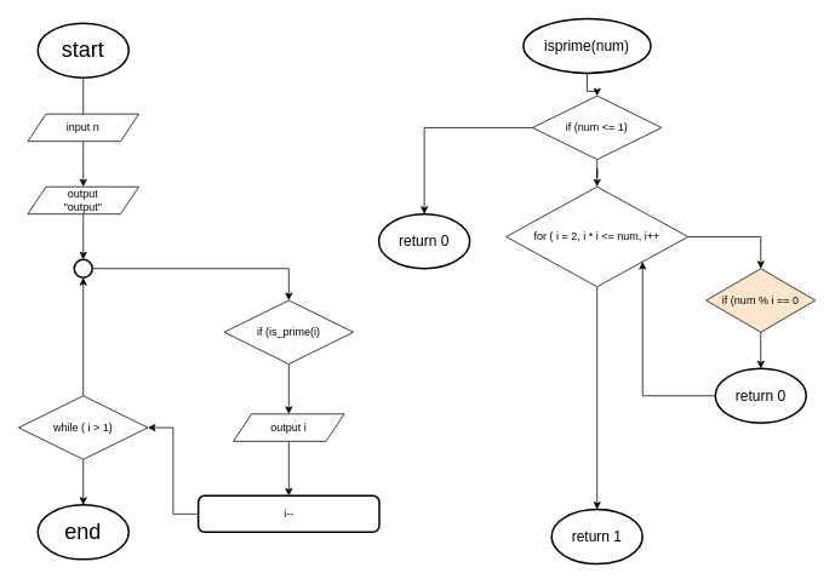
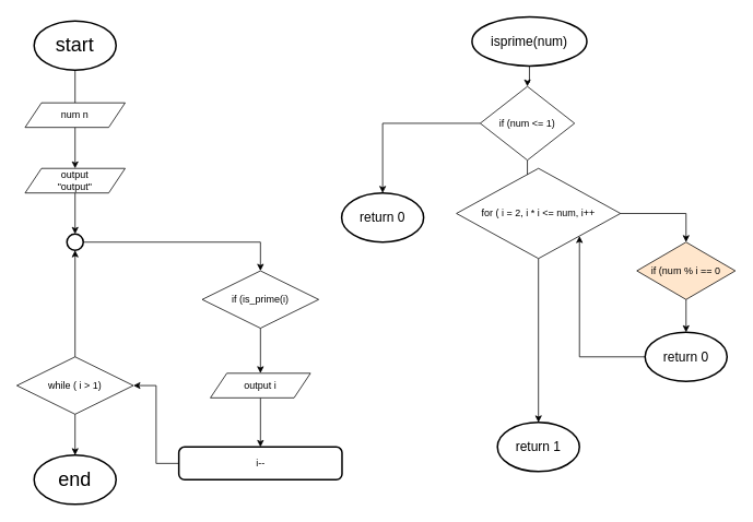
  <mxCell id="0" />
  <mxCell id="1" parent="0" />
  <mxCell id="2" style="edgeStyle=orthogonalEdgeStyle;rounded=0;orthogonalLoop=1;jettySize=auto;html=1;entryX=0.5;entryY=0;entryDx=0;entryDy=0;endArrow=none;" edge="1" parent="1" source="3" target="5"><mxGeometry relative="1" as="geometry" /></mxCell>
  <mxCell id="3" value="&lt;font style=&quot;font-size: 24px;&quot;&gt;start&lt;/font&gt;" style="strokeWidth=2;html=1;shape=mxgraph.flowchart.start_1;whiteSpace=wrap;" vertex="1" parent="1"><mxGeometry x="41" y="25" width="100" height="60" as="geometry" /></mxCell>
  <mxCell id="4" style="edgeStyle=orthogonalEdgeStyle;rounded=0;orthogonalLoop=1;jettySize=auto;html=1;entryX=0.5;entryY=0;entryDx=0;entryDy=0;" edge="1" parent="1" source="5" target="7"><mxGeometry relative="1" as="geometry" /></mxCell>
- <mxCell id="5" value="input n" style="shape=parallelogram;perimeter=parallelogramPerimeter;whiteSpace=wrap;html=1;fixedSize=1;" vertex="1" parent="1"><mxGeometry x="30" y="125" width="122" height="30" as="geometry" /></mxCell>
+ <mxCell id="5" value="num n" style="shape=parallelogram;perimeter=parallelogramPerimeter;whiteSpace=wrap;html=1;fixedSize=1;" vertex="1" parent="1"><mxGeometry x="30" y="125" width="122" height="30" as="geometry" /></mxCell>
  <mxCell id="6" value="&lt;font style=&quot;font-size: 24px;&quot;&gt;end&lt;/font&gt;" style="strokeWidth=2;html=1;shape=mxgraph.flowchart.start_1;whiteSpace=wrap;" vertex="1" parent="1"><mxGeometry x="41" y="555" width="100" height="60" as="geometry" /></mxCell>
  <mxCell id="7" value="output&lt;div&gt;&quot;output&quot;&lt;/div&gt;" style="shape=parallelogram;perimeter=parallelogramPerimeter;whiteSpace=wrap;html=1;fixedSize=1;" vertex="1" parent="1"><mxGeometry x="30" y="205" width="122" height="30" as="geometry" /></mxCell>
  <mxCell id="8" value="while ( i &amp;gt; 1)" style="rhombus;whiteSpace=wrap;html=1;" vertex="1" parent="1"><mxGeometry x="20" y="435" width="142" height="70" as="geometry" /></mxCell>
  <mxCell id="9" style="edgeStyle=orthogonalEdgeStyle;rounded=0;orthogonalLoop=1;jettySize=auto;html=1;entryX=0.5;entryY=0;entryDx=0;entryDy=0;" edge="1" parent="1" source="10" target="12"><mxGeometry relative="1" as="geometry" /></mxCell>
  <mxCell id="10" value="if (is_prime(i)" style="rhombus;whiteSpace=wrap;html=1;" vertex="1" parent="1"><mxGeometry x="246" y="330" width="142" height="70" as="geometry" /></mxCell>
  <mxCell id="11" style="edgeStyle=orthogonalEdgeStyle;rounded=0;orthogonalLoop=1;jettySize=auto;html=1;entryX=0.5;entryY=0;entryDx=0;entryDy=0;" edge="1" parent="1" source="12" target="33"><mxGeometry relative="1" as="geometry" /></mxCell>
  <mxCell id="12" value="output i" style="shape=parallelogram;perimeter=parallelogramPerimeter;whiteSpace=wrap;html=1;fixedSize=1;" vertex="1" parent="1"><mxGeometry x="256" y="455" width="122" height="30" as="geometry" /></mxCell>
  <mxCell id="13" style="edgeStyle=orthogonalEdgeStyle;rounded=0;orthogonalLoop=1;jettySize=auto;html=1;entryX=0.5;entryY=0;entryDx=0;entryDy=0;entryPerimeter=0;" edge="1" parent="1" source="8" target="6"><mxGeometry relative="1" as="geometry" /></mxCell>
  <mxCell id="14" style="edgeStyle=orthogonalEdgeStyle;rounded=0;orthogonalLoop=1;jettySize=auto;html=1;entryX=0.5;entryY=0;entryDx=0;entryDy=0;" edge="1" parent="1" source="15" target="17"><mxGeometry relative="1" as="geometry" /></mxCell>
  <mxCell id="15" value="&lt;font style=&quot;font-size: 16px;&quot;&gt;isprime(num)&lt;/font&gt;" style="strokeWidth=2;html=1;shape=mxgraph.flowchart.start_1;whiteSpace=wrap;" vertex="1" parent="1"><mxGeometry x="575" y="20" width="140" height="60" as="geometry" /></mxCell>
  <mxCell id="16" style="edgeStyle=orthogonalEdgeStyle;rounded=0;orthogonalLoop=1;jettySize=auto;html=1;entryX=0.5;entryY=0;entryDx=0;entryDy=0;" edge="1" parent="1" source="17" target="22"><mxGeometry relative="1" as="geometry" /></mxCell>
- <mxCell id="17" value="if (num &amp;lt;= 1)" style="rhombus;whiteSpace=wrap;html=1;" vertex="1" parent="1"><mxGeometry x="585" y="105" width="142" height="70" as="geometry" /></mxCell>
+ <mxCell id="17" value="if (num &amp;lt;= 1)" style="rhombus;whiteSpace=wrap;html=1;" vertex="1" parent="1"><mxGeometry x="585" y="105" width="115" height="90" as="geometry" /></mxCell>
  <mxCell id="18" value="&lt;font style=&quot;font-size: 16px;&quot;&gt;return 0&lt;/font&gt;" style="strokeWidth=2;html=1;shape=mxgraph.flowchart.start_1;whiteSpace=wrap;" vertex="1" parent="1"><mxGeometry x="416" y="235" width="100" height="60" as="geometry" /></mxCell>
  <mxCell id="19" style="edgeStyle=orthogonalEdgeStyle;rounded=0;orthogonalLoop=1;jettySize=auto;html=1;entryX=0.5;entryY=0;entryDx=0;entryDy=0;entryPerimeter=0;" edge="1" parent="1" source="17" target="18"><mxGeometry relative="1" as="geometry" /></mxCell>
  <mxCell id="20" style="edgeStyle=orthogonalEdgeStyle;rounded=0;orthogonalLoop=1;jettySize=auto;html=1;entryX=0.5;entryY=0;entryDx=0;entryDy=0;" edge="1" parent="1" source="22" target="23"><mxGeometry relative="1" as="geometry" /></mxCell>
  <mxCell id="21" style="edgeStyle=orthogonalEdgeStyle;rounded=0;orthogonalLoop=1;jettySize=auto;html=1;entryX=0.5;entryY=0;entryDx=0;entryDy=0;entryPerimeter=0;" edge="1" parent="1" source="22" target="27"><mxGeometry relative="1" as="geometry"><mxPoint x="656" y="505" as="targetPoint" /></mxGeometry></mxCell>
  <mxCell id="22" value="for ( i = 2, i * i &amp;lt;= num, i++" style="rhombus;whiteSpace=wrap;html=1;" vertex="1" parent="1"><mxGeometry x="556" y="205" width="200" height="110" as="geometry" /></mxCell>
  <mxCell id="23" value="if (num % i == 0" style="rhombus;whiteSpace=wrap;html=1;fillColor=#ffe6cc;" vertex="1" parent="1"><mxGeometry x="776" y="295" width="120" height="70" as="geometry" /></mxCell>
  <mxCell id="24" style="edgeStyle=orthogonalEdgeStyle;rounded=0;orthogonalLoop=1;jettySize=auto;html=1;entryX=1;entryY=1;entryDx=0;entryDy=0;" edge="1" parent="1" source="25" target="22"><mxGeometry relative="1" as="geometry" /></mxCell>
  <mxCell id="25" value="&lt;font style=&quot;font-size: 16px;&quot;&gt;return 0&lt;/font&gt;" style="strokeWidth=2;html=1;shape=mxgraph.flowchart.start_1;whiteSpace=wrap;" vertex="1" parent="1"><mxGeometry x="786" y="405" width="100" height="60" as="geometry" /></mxCell>
  <mxCell id="26" style="edgeStyle=orthogonalEdgeStyle;rounded=0;orthogonalLoop=1;jettySize=auto;html=1;entryX=0.5;entryY=0;entryDx=0;entryDy=0;entryPerimeter=0;" edge="1" parent="1" source="23" target="25"><mxGeometry relative="1" as="geometry" /></mxCell>
- <mxCell id="27" value="&lt;font style=&quot;font-size: 16px;&quot;&gt;return 1&lt;/font&gt;" style="strokeWidth=2;html=1;shape=mxgraph.flowchart.start_1;whiteSpace=wrap;" vertex="1" parent="1"><mxGeometry x="606" y="560" width="100" height="60" as="geometry" /></mxCell>
+ <mxCell id="27" value="&lt;font style=&quot;font-size: 16px;&quot;&gt;return 1&lt;/font&gt;" style="strokeWidth=2;html=1;shape=mxgraph.flowchart.start_1;whiteSpace=wrap;" vertex="1" parent="1"><mxGeometry x="606" y="515" width="100" height="60" as="geometry" /></mxCell>
  <mxCell id="28" style="edgeStyle=orthogonalEdgeStyle;rounded=0;orthogonalLoop=1;jettySize=auto;html=1;" edge="1" parent="1" source="29" target="10"><mxGeometry relative="1" as="geometry" /></mxCell>
  <mxCell id="29" value="" style="strokeWidth=2;html=1;shape=mxgraph.flowchart.start_2;whiteSpace=wrap;" vertex="1" parent="1"><mxGeometry x="81" y="285" width="20" height="20" as="geometry" /></mxCell>
  <mxCell id="30" style="edgeStyle=orthogonalEdgeStyle;rounded=0;orthogonalLoop=1;jettySize=auto;html=1;entryX=0.5;entryY=0;entryDx=0;entryDy=0;entryPerimeter=0;" edge="1" parent="1" source="7" target="29"><mxGeometry relative="1" as="geometry" /></mxCell>
  <mxCell id="31" style="edgeStyle=orthogonalEdgeStyle;rounded=0;orthogonalLoop=1;jettySize=auto;html=1;entryX=0.5;entryY=1;entryDx=0;entryDy=0;entryPerimeter=0;" edge="1" parent="1" source="8" target="29"><mxGeometry relative="1" as="geometry" /></mxCell>
  <mxCell id="32" style="edgeStyle=orthogonalEdgeStyle;rounded=0;orthogonalLoop=1;jettySize=auto;html=1;entryX=1;entryY=0.5;entryDx=0;entryDy=0;" edge="1" parent="1" source="33" target="8"><mxGeometry relative="1" as="geometry" /></mxCell>
  <mxCell id="33" value="i--" style="rounded=1;whiteSpace=wrap;html=1;absoluteArcSize=1;arcSize=14;strokeWidth=2;" vertex="1" parent="1"><mxGeometry x="217.5" y="545" width="199" height="40" as="geometry" /></mxCell>
